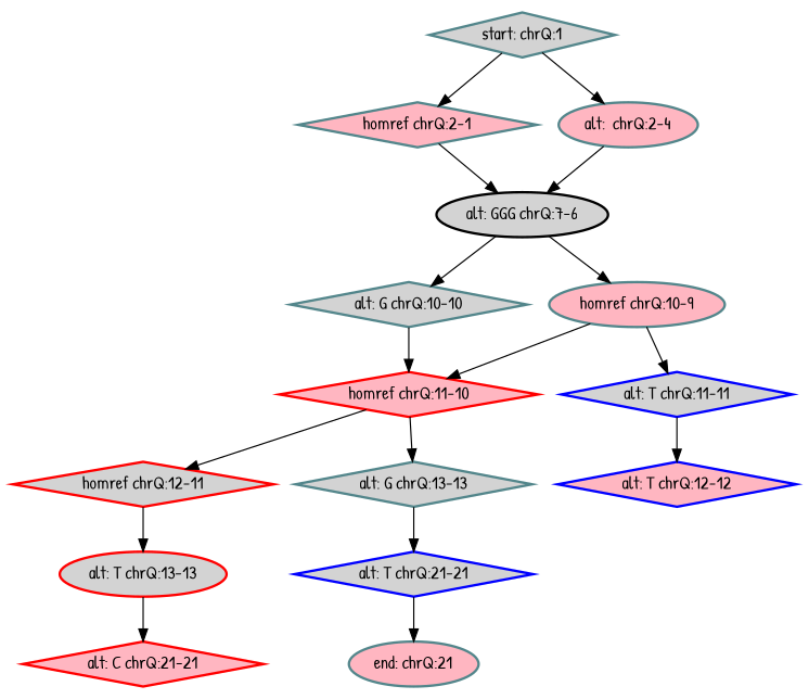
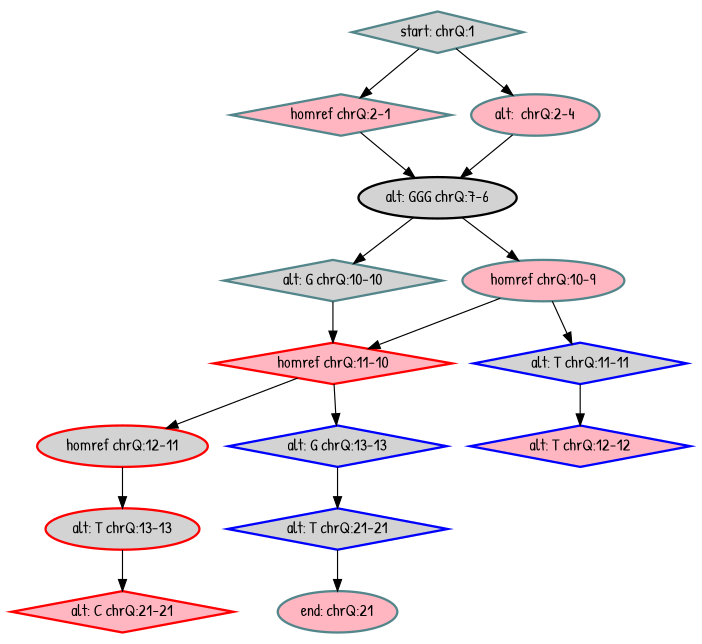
  digraph {
    fontname="Patrick Hand"
    node [color=cadetblue4 fillcolor=lightgrey fontname="Patrick Hand" penwidth=2 shape=diamond style=filled]
    edge [fontname="Patrick Hand"]
    n1 [label="start: chrQ:1"]
    n2 [fillcolor=lightpink label="homref chrQ:2-1"]
    n3 [fillcolor=lightpink label="alt:  chrQ:2-4" shape=ellipse]
    n4 [color=black label="alt: GGG chrQ:7-6" shape=ellipse]
    n5 [fillcolor=lightpink label="homref chrQ:10-9" shape=ellipse]
    n6 [label="alt: G chrQ:10-10"]
    n7 [color=red fillcolor=lightpink label="homref chrQ:11-10"]
    n8 [color=blue label="alt: T chrQ:11-11"]
-   n9 [color=red label="homref chrQ:12-11"]
-   n10 [label="alt: G chrQ:13-13"]
+   n9 [color=red label="homref chrQ:12-11" shape=ellipse]
+   n10 [color=blue label="alt: G chrQ:13-13"]
    n11 [color=blue fillcolor=lightpink label="alt: T chrQ:12-12"]
    n12 [color=red label="alt: T chrQ:13-13" shape=ellipse]
    n13 [color=red fillcolor=lightpink label="alt: C chrQ:21-21"]
    n14 [color=blue label="alt: T chrQ:21-21"]
    n15 [fillcolor=lightpink label="end: chrQ:21" shape=ellipse]
    n1 -> n2
    n1 -> n3
    n2 -> n4
    n3 -> n4
    n4 -> n5
    n4 -> n6
    n5 -> n7
    n5 -> n8
    n6 -> n7
    n7 -> n9
    n7 -> n10
    n8 -> n11
    n9 -> n12
    n10 -> n14
    n12 -> n13
    n14 -> n15
  }
